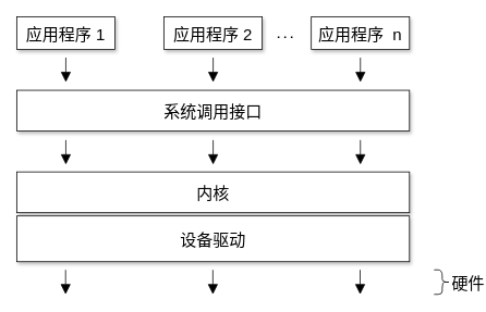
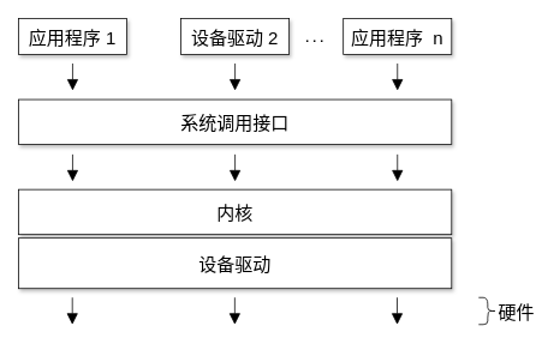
  <mxCell id="0" />
  <mxCell id="1" parent="0" />
  <mxCell id="2" style="edgeStyle=none;html=1;fontSize=20;strokeWidth=1;endArrow=block;endFill=1;endSize=10;" parent="1" edge="1"><mxGeometry relative="1" as="geometry"><mxPoint x="80" y="70" as="sourcePoint" /><mxPoint x="80" y="100" as="targetPoint" /></mxGeometry></mxCell>
  <mxCell id="3" value="应用程序 1" style="rounded=0;shadow=1;fontSize=20;" parent="1" vertex="1"><mxGeometry x="20" y="20" width="120" height="40" as="geometry" /></mxCell>
  <mxCell id="4" style="edgeStyle=none;html=1;fontSize=20;strokeWidth=1;endArrow=block;endFill=1;endSize=10;" parent="1" edge="1"><mxGeometry relative="1" as="geometry"><mxPoint x="260" y="70" as="sourcePoint" /><mxPoint x="260" y="100" as="targetPoint" /></mxGeometry></mxCell>
- <mxCell id="5" value="应用程序 2" style="rounded=0;shadow=1;glass=0;fontSize=20;" parent="1" vertex="1"><mxGeometry x="200" y="20" width="120" height="40" as="geometry" /></mxCell>
+ <mxCell id="5" value="设备驱动 2" style="rounded=0;shadow=1;glass=0;fontSize=20;" parent="1" vertex="1"><mxGeometry x="200" y="20" width="120" height="40" as="geometry" /></mxCell>
  <mxCell id="6" style="edgeStyle=none;html=1;fontSize=20;strokeWidth=1;endArrow=block;endFill=1;endSize=10;" parent="1" edge="1"><mxGeometry relative="1" as="geometry"><mxPoint x="440" y="70" as="sourcePoint" /><mxPoint x="440" y="100" as="targetPoint" /></mxGeometry></mxCell>
  <mxCell id="7" value="应用程序 &#09;n" style="rounded=0;shadow=1;glass=0;fontSize=20;" parent="1" vertex="1"><mxGeometry x="380" y="20" width="120" height="40" as="geometry" /></mxCell>
  <mxCell id="8" value="" style="endArrow=none;dashed=1;html=1;dashPattern=1 3;strokeWidth=2;fontSize=20;" parent="1" edge="1"><mxGeometry width="50" height="50" relative="1" as="geometry"><mxPoint x="339" y="45" as="sourcePoint" /><mxPoint x="359" y="45" as="targetPoint" /></mxGeometry></mxCell>
  <mxCell id="9" value="系统调用接口" style="rounded=0;shadow=1;glass=0;fontSize=20;" parent="1" vertex="1"><mxGeometry x="20" y="110" width="480" height="50" as="geometry" /></mxCell>
  <mxCell id="10" value="内核" style="rounded=0;shadow=1;glass=0;sketch=0;fontSize=20;" parent="1" vertex="1"><mxGeometry x="20" y="210" width="480" height="50" as="geometry" /></mxCell>
  <mxCell id="11" value="设备驱动" style="rounded=0;shadow=1;glass=0;sketch=0;fontSize=20;" parent="1" vertex="1"><mxGeometry x="20" y="264" width="480" height="56" as="geometry" /></mxCell>
  <mxCell id="12" style="edgeStyle=none;html=1;fontSize=20;strokeWidth=1;endArrow=block;endFill=1;endSize=10;" parent="1" edge="1"><mxGeometry relative="1" as="geometry"><mxPoint x="80" y="171" as="sourcePoint" /><mxPoint x="80" y="201" as="targetPoint" /></mxGeometry></mxCell>
  <mxCell id="13" style="edgeStyle=none;html=1;fontSize=20;strokeWidth=1;endArrow=block;endFill=1;endSize=10;" parent="1" edge="1"><mxGeometry relative="1" as="geometry"><mxPoint x="260" y="171" as="sourcePoint" /><mxPoint x="260" y="201" as="targetPoint" /></mxGeometry></mxCell>
  <mxCell id="14" style="edgeStyle=none;html=1;fontSize=20;strokeWidth=1;endArrow=block;endFill=1;endSize=10;" parent="1" edge="1"><mxGeometry relative="1" as="geometry"><mxPoint x="440" y="171" as="sourcePoint" /><mxPoint x="440" y="201" as="targetPoint" /></mxGeometry></mxCell>
  <mxCell id="15" style="edgeStyle=none;html=1;fontSize=20;strokeWidth=1;endArrow=block;endFill=1;endSize=10;" parent="1" edge="1"><mxGeometry relative="1" as="geometry"><mxPoint x="79.69" y="330" as="sourcePoint" /><mxPoint x="79.69" y="360" as="targetPoint" /></mxGeometry></mxCell>
  <mxCell id="16" style="edgeStyle=none;html=1;fontSize=20;strokeWidth=1;endArrow=block;endFill=1;endSize=10;" parent="1" edge="1"><mxGeometry relative="1" as="geometry"><mxPoint x="259.69" y="330" as="sourcePoint" /><mxPoint x="259.69" y="360" as="targetPoint" /></mxGeometry></mxCell>
  <mxCell id="17" style="edgeStyle=none;html=1;fontSize=20;strokeWidth=1;endArrow=block;endFill=1;endSize=10;" parent="1" edge="1"><mxGeometry relative="1" as="geometry"><mxPoint x="439.69" y="330" as="sourcePoint" /><mxPoint x="439.69" y="360" as="targetPoint" /></mxGeometry></mxCell>
  <mxCell id="18" value="硬件" style="shape=curlyBracket;rounded=1;flipH=1;labelPosition=right;verticalLabelPosition=middle;align=left;verticalAlign=middle;shadow=0;glass=0;sketch=0;fontSize=20;" parent="1" vertex="1"><mxGeometry x="530" y="330" width="20" height="30" as="geometry" /></mxCell>
